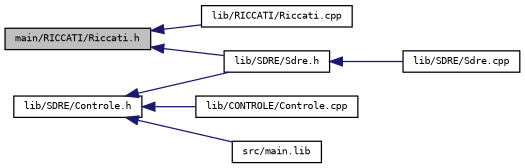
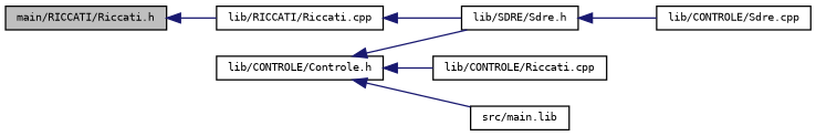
  digraph {
    rankdir=LR
    node [color=black fontname=DejaVuSansMono fontsize=8 shape=record]
    edge [color=midnightblue dir=back fontname=DejaVuSansMono fontsize=8 labelfontname=DejaVuSansMono labelfontsize=8 style=solid]
    n1 [fillcolor=grey75 fontcolor=black height=0.2 label="main/RICCATI/Riccati.h" style=filled width=0.4]
    n2 [height=0.2 label="lib/RICCATI/Riccati.cpp" width=0.4]
    n3 [height=0.2 label="lib/SDRE/Sdre.h" width=0.4]
-   n4 [height=0.2 label="lib/SDRE/Sdre.cpp" width=0.4]
-   n5 [height=0.2 label="lib/SDRE/Controle.h" width=0.4]
-   n6 [height=0.2 label="lib/CONTROLE/Controle.cpp" width=0.4]
+   n4 [height=0.2 label="lib/CONTROLE/Sdre.cpp" width=0.4]
+   n5 [height=0.2 label="lib/CONTROLE/Controle.h" width=0.4]
+   n6 [height=0.2 label="lib/CONTROLE/Riccati.cpp" width=0.4]
    n7 [height=0.2 label="src/main.lib" width=0.4]
    n1 -> n2
-   n1 -> n3
+   n2 -> n3
    n3 -> n4
    n5 -> n3
    n5 -> n6
    n5 -> n7
  }
